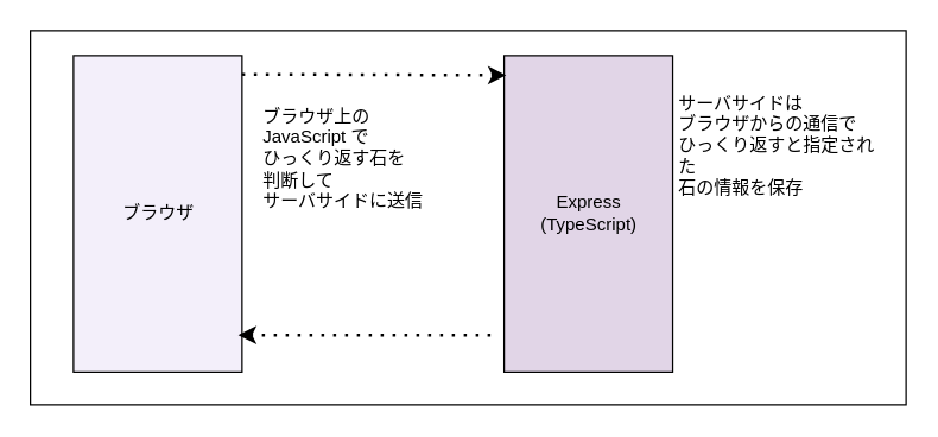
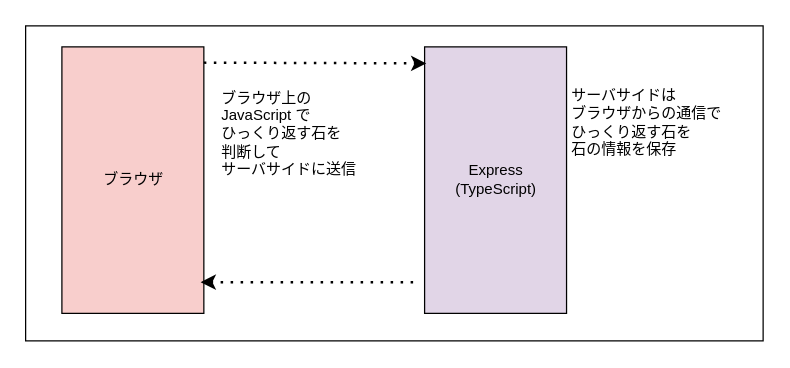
  <mxCell id="0" />
  <mxCell id="1" parent="0" />
  <mxCell id="2" value="" style="rounded=0;whiteSpace=wrap;html=1;fillColor=none;strokeColor=#000000;" parent="1" vertex="1"><mxGeometry x="20" y="20" width="590" height="252" as="geometry" /></mxCell>
- <mxCell id="3" value="ブラウザ" style="html=1;fillColor=#F3EFFA;fontColor=#000000;strokeColor=#000000;" parent="2" vertex="1"><mxGeometry x="29.016" y="16.8" width="113.56" height="213.2" as="geometry" /></mxCell>
+ <mxCell id="3" value="ブラウザ" style="html=1;fillColor=#f8cecc;fontColor=#000000;strokeColor=#000000;" parent="2" vertex="1"><mxGeometry x="29.016" y="16.8" width="113.56" height="213.2" as="geometry" /></mxCell>
  <mxCell id="4" value="Express&lt;br&gt;(TypeScript)" style="html=1;fillColor=#e1d5e7;fontColor=#000000;strokeColor=#000000;" parent="2" vertex="1"><mxGeometry x="319.18" y="16.8" width="113.56" height="213.2" as="geometry" /></mxCell>
  <mxCell id="5" value="" style="endArrow=classic;dashed=1;html=1;dashPattern=1 3;strokeWidth=2;fontColor=#000000;entryX=0.012;entryY=0.062;entryDx=0;entryDy=0;exitX=1;exitY=0.25;exitDx=0;exitDy=0;strokeColor=#000000;endFill=1;entryPerimeter=0;" parent="2" edge="1" target="4"><mxGeometry width="50" height="50" relative="1" as="geometry"><mxPoint x="142.577" y="29.4" as="sourcePoint" /><mxPoint x="232.131" y="29.4" as="targetPoint" /></mxGeometry></mxCell>
- <mxCell id="6" value="サーバサイドは&lt;br&gt;ブラウザからの通信で&lt;br&gt;ひっくり返すと指定された&lt;br&gt;石の情報を保存" style="text;html=1;strokeColor=none;fillColor=none;align=left;verticalAlign=middle;whiteSpace=wrap;rounded=0;fontColor=#000000;" parent="2" vertex="1"><mxGeometry x="435.246" y="33.6" width="145.082" height="86.4" as="geometry" /></mxCell>
+ <mxCell id="6" value="サーバサイドは&lt;br&gt;ブラウザからの通信で&lt;br&gt;ひっくり返す石を&lt;br&gt;石の情報を保存" style="text;html=1;strokeColor=none;fillColor=none;align=left;verticalAlign=middle;whiteSpace=wrap;rounded=0;fontColor=#000000;" parent="2" vertex="1"><mxGeometry x="435.246" y="33.6" width="145.082" height="86.4" as="geometry" /></mxCell>
  <mxCell id="7" value="ブラウザ上の&lt;br&gt;JavaScript で&lt;br&gt;ひっくり返す石を&lt;br&gt;判断して&lt;br&gt;サーバサイドに送信" style="text;html=1;strokeColor=none;fillColor=none;align=left;verticalAlign=middle;whiteSpace=wrap;rounded=0;fontColor=#000000;" vertex="1" parent="2"><mxGeometry x="154.754" y="42" width="145.082" height="88" as="geometry" /></mxCell>
  <mxCell id="8" value="" style="endArrow=classic;dashed=1;html=1;dashPattern=1 3;strokeWidth=2;fontColor=#000000;exitX=0;exitY=0.789;exitDx=0;exitDy=0;strokeColor=#000000;endFill=1;exitPerimeter=0;" parent="1" edge="1"><mxGeometry width="50" height="50" relative="1" as="geometry"><mxPoint x="330" y="225.015" as="sourcePoint" /><mxPoint x="160" y="225" as="targetPoint" /></mxGeometry></mxCell>
  <mxCell id="9" value="Untitled Layer" parent="0" />
  <mxCell id="10" value="Untitled Layer" parent="0" />
